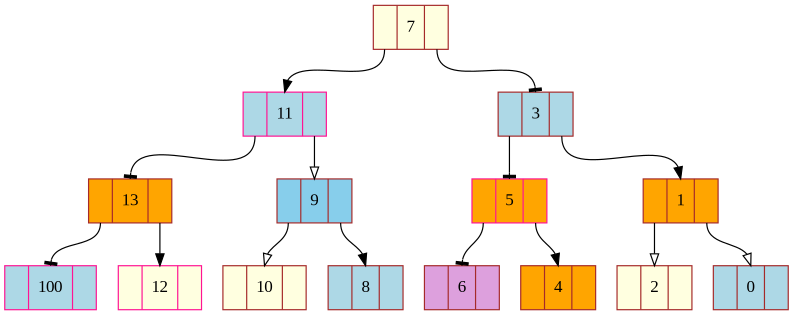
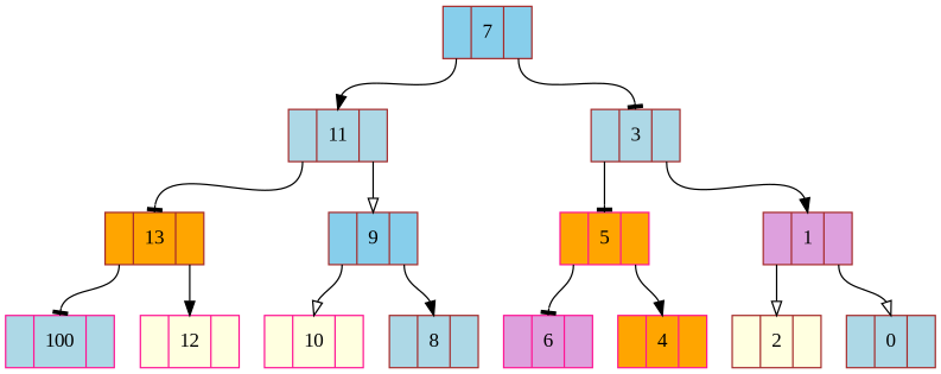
  digraph {
    fontname="Liberation Serif"
    node [color=brown fillcolor=lightblue fontname="Liberation Serif" group=1 shape=record style=filled]
    edge [arrowhead=tee fontname="Liberation Serif" headport=f1 tailport=f2]
-   n1 [fillcolor=lightyellow label="<f0>|<f1>7|<f2>"]
+   n1 [fillcolor=skyblue label="<f0>|<f1>7|<f2>"]
    n2 [label="<f0>|<f1>3|<f2>"]
-   n3 [color=deeppink label="<f0>|<f1>11|<f2>"]
-   n4 [fillcolor=orange label="<f0>|<f1>1|<f2>"]
+   n3 [label="<f0>|<f1>11|<f2>"]
+   n4 [fillcolor=plum label="<f0>|<f1>1|<f2>"]
    n5 [color=deeppink fillcolor=orange label="<f0>|<f1>5|<f2>"]
    n6 [fillcolor=skyblue label="<f0>|<f1>9|<f2>"]
    n7 [fillcolor=orange label="<f0>|<f1>13|<f2>"]
    n8 [label="<f0>|<f1>0|<f2>"]
    n9 [fillcolor=lightyellow label="<f0>|<f1>2|<f2>"]
-   n10 [fillcolor=orange label="<f0>|<f1>4|<f2>"]
-   n11 [fillcolor=plum label="<f0>|<f1>6|<f2>"]
+   n10 [color=deeppink fillcolor=orange label="<f0>|<f1>4|<f2>"]
+   n11 [color=deeppink fillcolor=plum label="<f0>|<f1>6|<f2>"]
    n12 [label="<f0>|<f1>8|<f2>"]
-   n13 [fillcolor=lightyellow label="<f0>|<f1>10|<f2>"]
+   n13 [color=deeppink fillcolor=lightyellow label="<f0>|<f1>10|<f2>"]
    n14 [color=deeppink fillcolor=lightyellow label="<f0>|<f1>12|<f2>"]
    n15 [color=deeppink label="<f0>|<f1>100|<f2>"]
    n1 -> n2
    n1 -> n3 [arrowhead=normal tailport=f0]
    n2 -> n4 [arrowhead=normal]
    n2 -> n5 [tailport=f0]
    n3 -> n6 [arrowhead=onormal]
    n3 -> n7 [tailport=f0]
    n4 -> n8 [arrowhead=onormal]
    n4 -> n9 [arrowhead=onormal tailport=f0]
    n5 -> n10 [arrowhead=normal]
    n5 -> n11 [tailport=f0]
    n6 -> n12 [arrowhead=normal]
    n6 -> n13 [arrowhead=onormal tailport=f0]
    n7 -> n14 [arrowhead=normal]
    n7 -> n15 [tailport=f0]
  }
